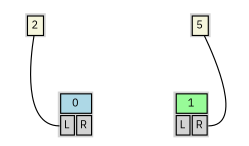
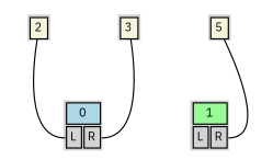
  graph {
    fontname="IBM Plex Sans"
    node [fontname="IBM Plex Sans" fontsize=10 shape=none]
    edge [color=black fontname="IBM Plex Sans" headport=R tailport=L]
    n1 [label=<   <table bgcolor="lightgrey" border="0" cellborder="1" cellspacing="2">   <tr><td colspan="2" port="M" bgcolor="lightblue">0</td></tr>   <tr><td port="L">L</td><td port="R">R</td></tr>   </table>>]
    n2 [label=<   <table bgcolor="lightgrey" border="0" cellborder="1" cellspacing="2">   <tr><td colspan="2" port="M" bgcolor="palegreen">1</td></tr>   <tr><td port="L">L</td><td port="R">R</td></tr>   </table>>]
    n3 [label=<   <table bgcolor="lightgrey" border="0" cellborder="1" cellspacing="2">   <tr><td colspan="2" port="L" bgcolor="beige">2</td></tr>   </table>>]
+   n4 [label=<   <table bgcolor="lightgrey" border="0" cellborder="1" cellspacing="2">   <tr><td colspan="2" port="L" bgcolor="beige">3</td></tr>   </table>>]
    n5 [label=<   <table bgcolor="lightgrey" border="0" cellborder="1" cellspacing="2">   <tr><td colspan="2" port="L" bgcolor="beige">5</td></tr>   </table>>]
    n3 -- n1 [headport=L]
+   n4 -- n1
    n5 -- n2
  }
